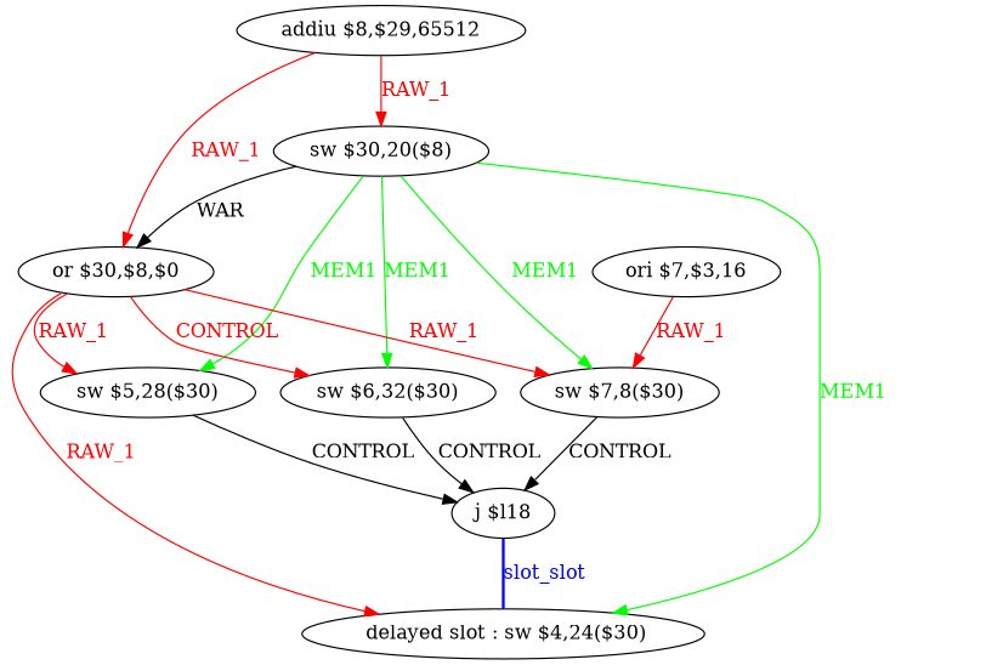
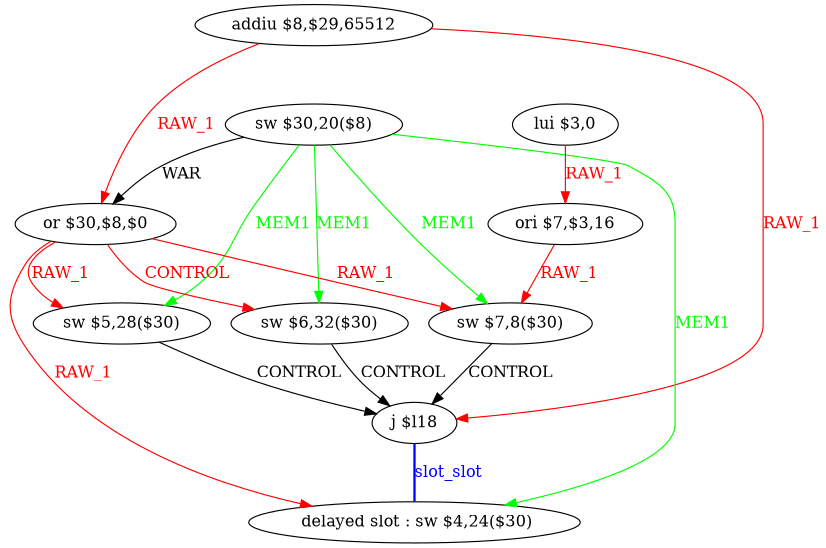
  digraph {
    node [shape=ellipse]
    edge [color=red fontcolor=red]
    n1 [label=" delayed slot : sw $4,24($30)"]
    n2 [label="j $l18"]
    n3 [label="addiu $8,$29,65512"]
    n4 [label="sw $30,20($8)"]
    n5 [label="or $30,$8,$0"]
    n6 [label="sw $5,28($30)"]
    n7 [label="sw $6,32($30)"]
    n8 [label="sw $7,8($30)"]
+   n9 [label="lui $3,0"]
    n10 [label="ori $7,$3,16"]
    n2 -> n1 [color=blue dir=none fontcolor=blue label=slot_slot style=bold]
-   n3 -> n4 [label=RAW_1]
+   n3 -> n2 [label=RAW_1]
    n3 -> n5 [label=RAW_1]
    n4 -> n1 [color=green fontcolor=green label=MEM1]
    n4 -> n5 [label=WAR color="" fontcolor=""]
    n4 -> n6 [color=green fontcolor=green label=MEM1]
    n4 -> n7 [color=green fontcolor=green label=MEM1]
    n4 -> n8 [color=green fontcolor=green label=MEM1]
    n5 -> n1 [label=RAW_1]
    n5 -> n6 [label=RAW_1]
    n5 -> n7 [label=CONTROL]
    n5 -> n8 [label=RAW_1]
    n6 -> n2 [label=CONTROL color="" fontcolor=""]
    n7 -> n2 [label=CONTROL color="" fontcolor=""]
    n8 -> n2 [label=CONTROL color="" fontcolor=""]
+   n9 -> n10 [label=RAW_1]
    n10 -> n8 [label=RAW_1]
  }
